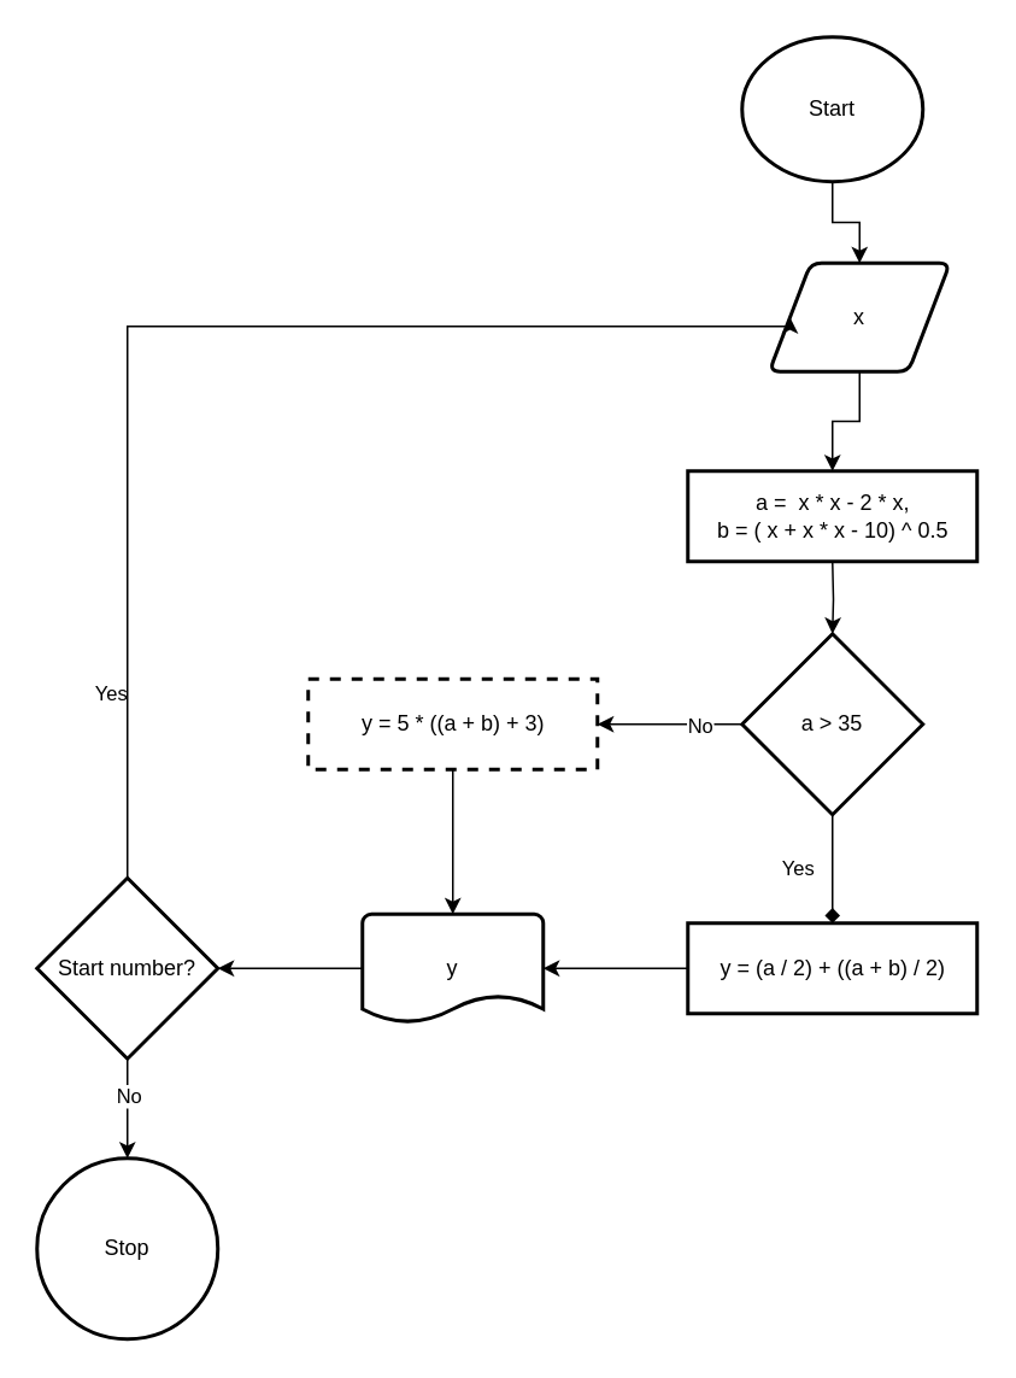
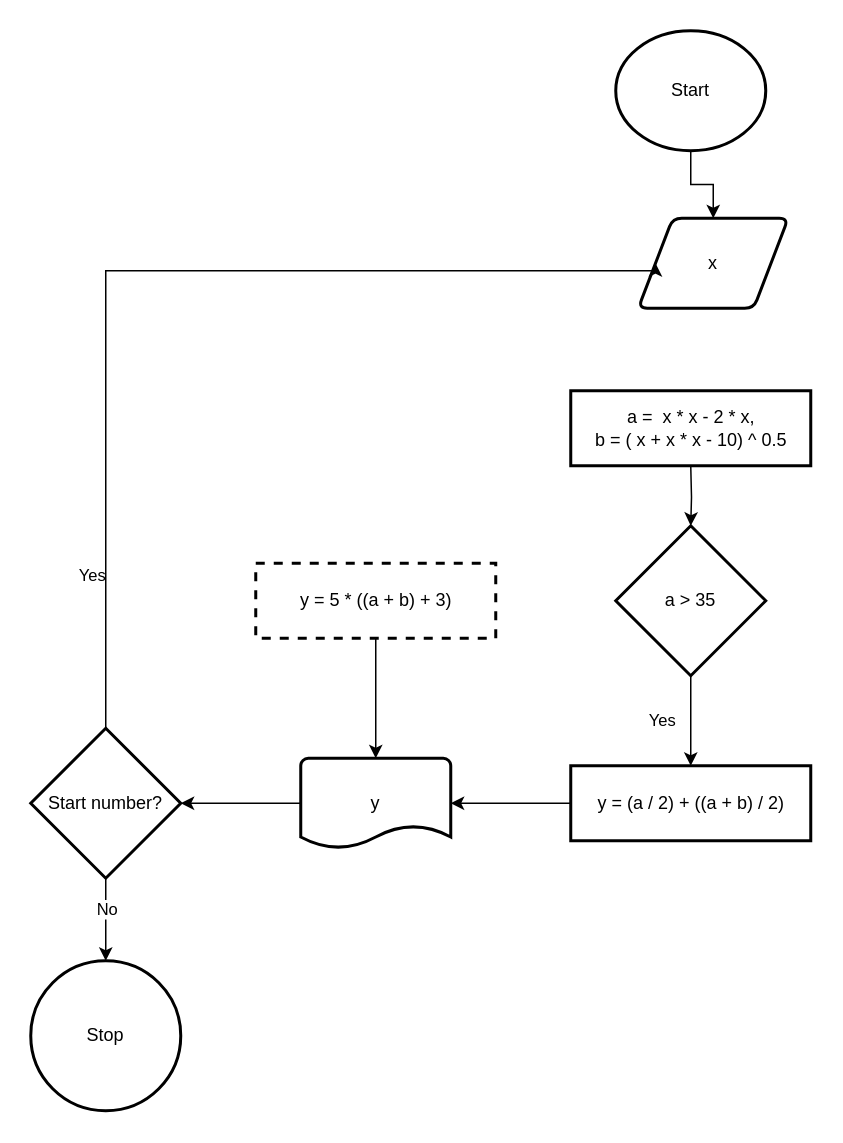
  <mxCell id="0" />
  <mxCell id="1" parent="0" />
  <mxCell id="2" style="edgeStyle=orthogonalEdgeStyle;rounded=0;orthogonalLoop=1;jettySize=auto;html=1;entryX=0.5;entryY=0;entryDx=0;entryDy=0;" edge="1" parent="1" source="3" target="5"><mxGeometry relative="1" as="geometry" /></mxCell>
  <mxCell id="3" value="Start" style="strokeWidth=2;html=1;shape=mxgraph.flowchart.start_2;whiteSpace=wrap;" vertex="1" parent="1"><mxGeometry x="410" y="20" width="100" height="80" as="geometry" /></mxCell>
- <mxCell id="4" style="edgeStyle=orthogonalEdgeStyle;rounded=0;orthogonalLoop=1;jettySize=auto;html=1;entryX=0.5;entryY=0;entryDx=0;entryDy=0;" edge="1" parent="1" source="5" target="12"><mxGeometry relative="1" as="geometry"><mxPoint x="460" y="250" as="targetPoint" /></mxGeometry></mxCell>
  <mxCell id="5" value="x" style="shape=parallelogram;html=1;strokeWidth=2;perimeter=parallelogramPerimeter;whiteSpace=wrap;rounded=1;arcSize=12;size=0.23;" vertex="1" parent="1"><mxGeometry x="425" y="145" width="100" height="60" as="geometry" /></mxCell>
- <mxCell id="6" style="edgeStyle=orthogonalEdgeStyle;rounded=0;orthogonalLoop=1;jettySize=auto;html=1;entryX=0.5;entryY=0;entryDx=0;entryDy=0;endArrow=diamond;" edge="1" parent="1" source="10" target="14"><mxGeometry relative="1" as="geometry"><mxPoint x="460" y="510" as="targetPoint" /></mxGeometry></mxCell>
+ <mxCell id="6" style="edgeStyle=orthogonalEdgeStyle;rounded=0;orthogonalLoop=1;jettySize=auto;html=1;entryX=0.5;entryY=0;entryDx=0;entryDy=0;" edge="1" parent="1" source="10" target="14"><mxGeometry relative="1" as="geometry"><mxPoint x="460" y="510" as="targetPoint" /></mxGeometry></mxCell>
  <mxCell id="7" value="Yes" style="edgeLabel;html=1;align=center;verticalAlign=middle;resizable=0;points=[];" vertex="1" connectable="0" parent="6"><mxGeometry x="-0.033" y="1" relative="1" as="geometry"><mxPoint x="-21" as="offset" /></mxGeometry></mxCell>
- <mxCell id="8" style="edgeStyle=orthogonalEdgeStyle;rounded=0;orthogonalLoop=1;jettySize=auto;html=1;entryX=1;entryY=0.5;entryDx=0;entryDy=0;" edge="1" parent="1" source="10" target="16"><mxGeometry relative="1" as="geometry" /></mxCell>
- <mxCell id="9" value="No" style="edgeLabel;html=1;align=center;verticalAlign=middle;resizable=0;points=[];" vertex="1" connectable="0" parent="8"><mxGeometry x="-0.4" relative="1" as="geometry"><mxPoint as="offset" /></mxGeometry></mxCell>
  <mxCell id="10" value="a &amp;gt; 35" style="strokeWidth=2;html=1;shape=mxgraph.flowchart.decision;whiteSpace=wrap;" vertex="1" parent="1"><mxGeometry x="410" y="350" width="100" height="100" as="geometry" /></mxCell>
  <mxCell id="11" style="edgeStyle=orthogonalEdgeStyle;rounded=0;orthogonalLoop=1;jettySize=auto;html=1;entryX=0.5;entryY=0;entryDx=0;entryDy=0;entryPerimeter=0;" edge="1" parent="1" target="10"><mxGeometry relative="1" as="geometry"><mxPoint x="460" y="310" as="sourcePoint" /></mxGeometry></mxCell>
  <mxCell id="12" value="&lt;span style=&quot;&quot;&gt;a = &amp;nbsp;x * x - 2 * x,&lt;/span&gt;&lt;br style=&quot;border-color: var(--border-color);&quot;&gt;&lt;span style=&quot;&quot;&gt;b = ( x + x * x - 10) ^ 0.5&lt;/span&gt;" style="html=1;dashed=0;whitespace=wrap;strokeWidth=2;" vertex="1" parent="1"><mxGeometry x="380" y="260" width="160" height="50" as="geometry" /></mxCell>
  <mxCell id="13" style="edgeStyle=orthogonalEdgeStyle;rounded=0;orthogonalLoop=1;jettySize=auto;html=1;entryX=1;entryY=0.5;entryDx=0;entryDy=0;entryPerimeter=0;" edge="1" parent="1" source="14" target="18"><mxGeometry relative="1" as="geometry" /></mxCell>
  <mxCell id="14" value="y = (a / 2) + ((a + b) / 2)" style="html=1;dashed=0;whitespace=wrap;strokeWidth=2;" vertex="1" parent="1"><mxGeometry x="380" y="510" width="160" height="50" as="geometry" /></mxCell>
  <mxCell id="15" style="edgeStyle=orthogonalEdgeStyle;rounded=0;orthogonalLoop=1;jettySize=auto;html=1;exitX=0.5;exitY=1;exitDx=0;exitDy=0;entryX=0.5;entryY=0;entryDx=0;entryDy=0;entryPerimeter=0;" edge="1" parent="1" source="16" target="18"><mxGeometry relative="1" as="geometry" /></mxCell>
  <mxCell id="16" value="y = 5 * ((a + b) + 3)" style="html=1;dashed=1;whitespace=wrap;strokeWidth=2;" vertex="1" parent="1"><mxGeometry x="170" y="375" width="160" height="50" as="geometry" /></mxCell>
  <mxCell id="17" style="edgeStyle=orthogonalEdgeStyle;rounded=0;orthogonalLoop=1;jettySize=auto;html=1;entryX=1;entryY=0.5;entryDx=0;entryDy=0;entryPerimeter=0;" edge="1" parent="1" source="18" target="23"><mxGeometry relative="1" as="geometry" /></mxCell>
  <mxCell id="18" value="y" style="strokeWidth=2;html=1;shape=mxgraph.flowchart.document2;whiteSpace=wrap;size=0.25;" vertex="1" parent="1"><mxGeometry x="200" y="505" width="100" height="60" as="geometry" /></mxCell>
  <mxCell id="19" style="edgeStyle=orthogonalEdgeStyle;rounded=0;orthogonalLoop=1;jettySize=auto;html=1;entryX=0.5;entryY=0;entryDx=0;entryDy=0;entryPerimeter=0;" edge="1" parent="1" source="23" target="24"><mxGeometry relative="1" as="geometry"><mxPoint x="70" y="640" as="targetPoint" /></mxGeometry></mxCell>
  <mxCell id="20" value="No" style="edgeLabel;html=1;align=center;verticalAlign=middle;resizable=0;points=[];" vertex="1" connectable="0" parent="19"><mxGeometry x="-0.273" relative="1" as="geometry"><mxPoint as="offset" /></mxGeometry></mxCell>
  <mxCell id="21" style="edgeStyle=orthogonalEdgeStyle;rounded=0;orthogonalLoop=1;jettySize=auto;html=1;entryX=0;entryY=0.5;entryDx=0;entryDy=0;" edge="1" parent="1" source="23" target="5"><mxGeometry relative="1" as="geometry"><mxPoint x="390" y="190" as="targetPoint" /><Array as="points"><mxPoint x="70" y="180" /></Array></mxGeometry></mxCell>
  <mxCell id="22" value="Yes" style="edgeLabel;html=1;align=center;verticalAlign=middle;resizable=0;points=[];" vertex="1" connectable="0" parent="21"><mxGeometry x="-0.692" y="-2" relative="1" as="geometry"><mxPoint x="-12" y="1" as="offset" /></mxGeometry></mxCell>
  <mxCell id="23" value="Start number?" style="strokeWidth=2;html=1;shape=mxgraph.flowchart.decision;whiteSpace=wrap;" vertex="1" parent="1"><mxGeometry x="20" y="485" width="100" height="100" as="geometry" /></mxCell>
  <mxCell id="24" value="Stop" style="strokeWidth=2;html=1;shape=mxgraph.flowchart.start_2;whiteSpace=wrap;" vertex="1" parent="1"><mxGeometry x="20" y="640" width="100" height="100" as="geometry" /></mxCell>
